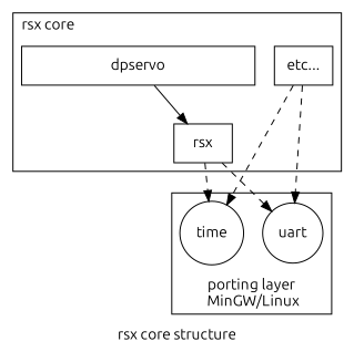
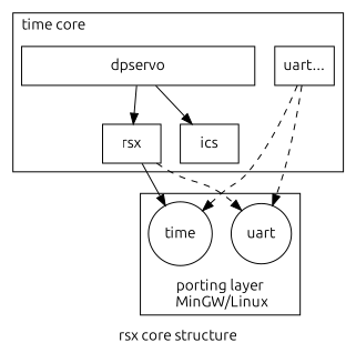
  digraph {
    fontname=Ubuntu
    label="rsx core structure"
    node [fontname=Ubuntu shape=box]
    edge [fontname=Ubuntu style=dashed]
    n1 [label=dpservo width=3.0]
    n2 [label=rsx]
-   n4 [label="etc..."]
+   n3 [label=ics]
+   n4 [label="uart..."]
    time [shape=circle]
    uart [shape=circle]
    subgraph cluster_1 {
-     label="rsx core"
+     label="time core"
      labeljust=l
      n1
      n2
+     n3
      n4
    }
    subgraph cluster_2 {
      label="porting layer\n MinGW/Linux"
      labelloc=b
      time
      uart
    }
    n1 -> n2 [style=""]
-   n2 -> time
+   n1 -> n3 [style=""]
+   n2 -> time [style=solid]
    n2 -> uart
    n4 -> time
    n4 -> uart
  }
